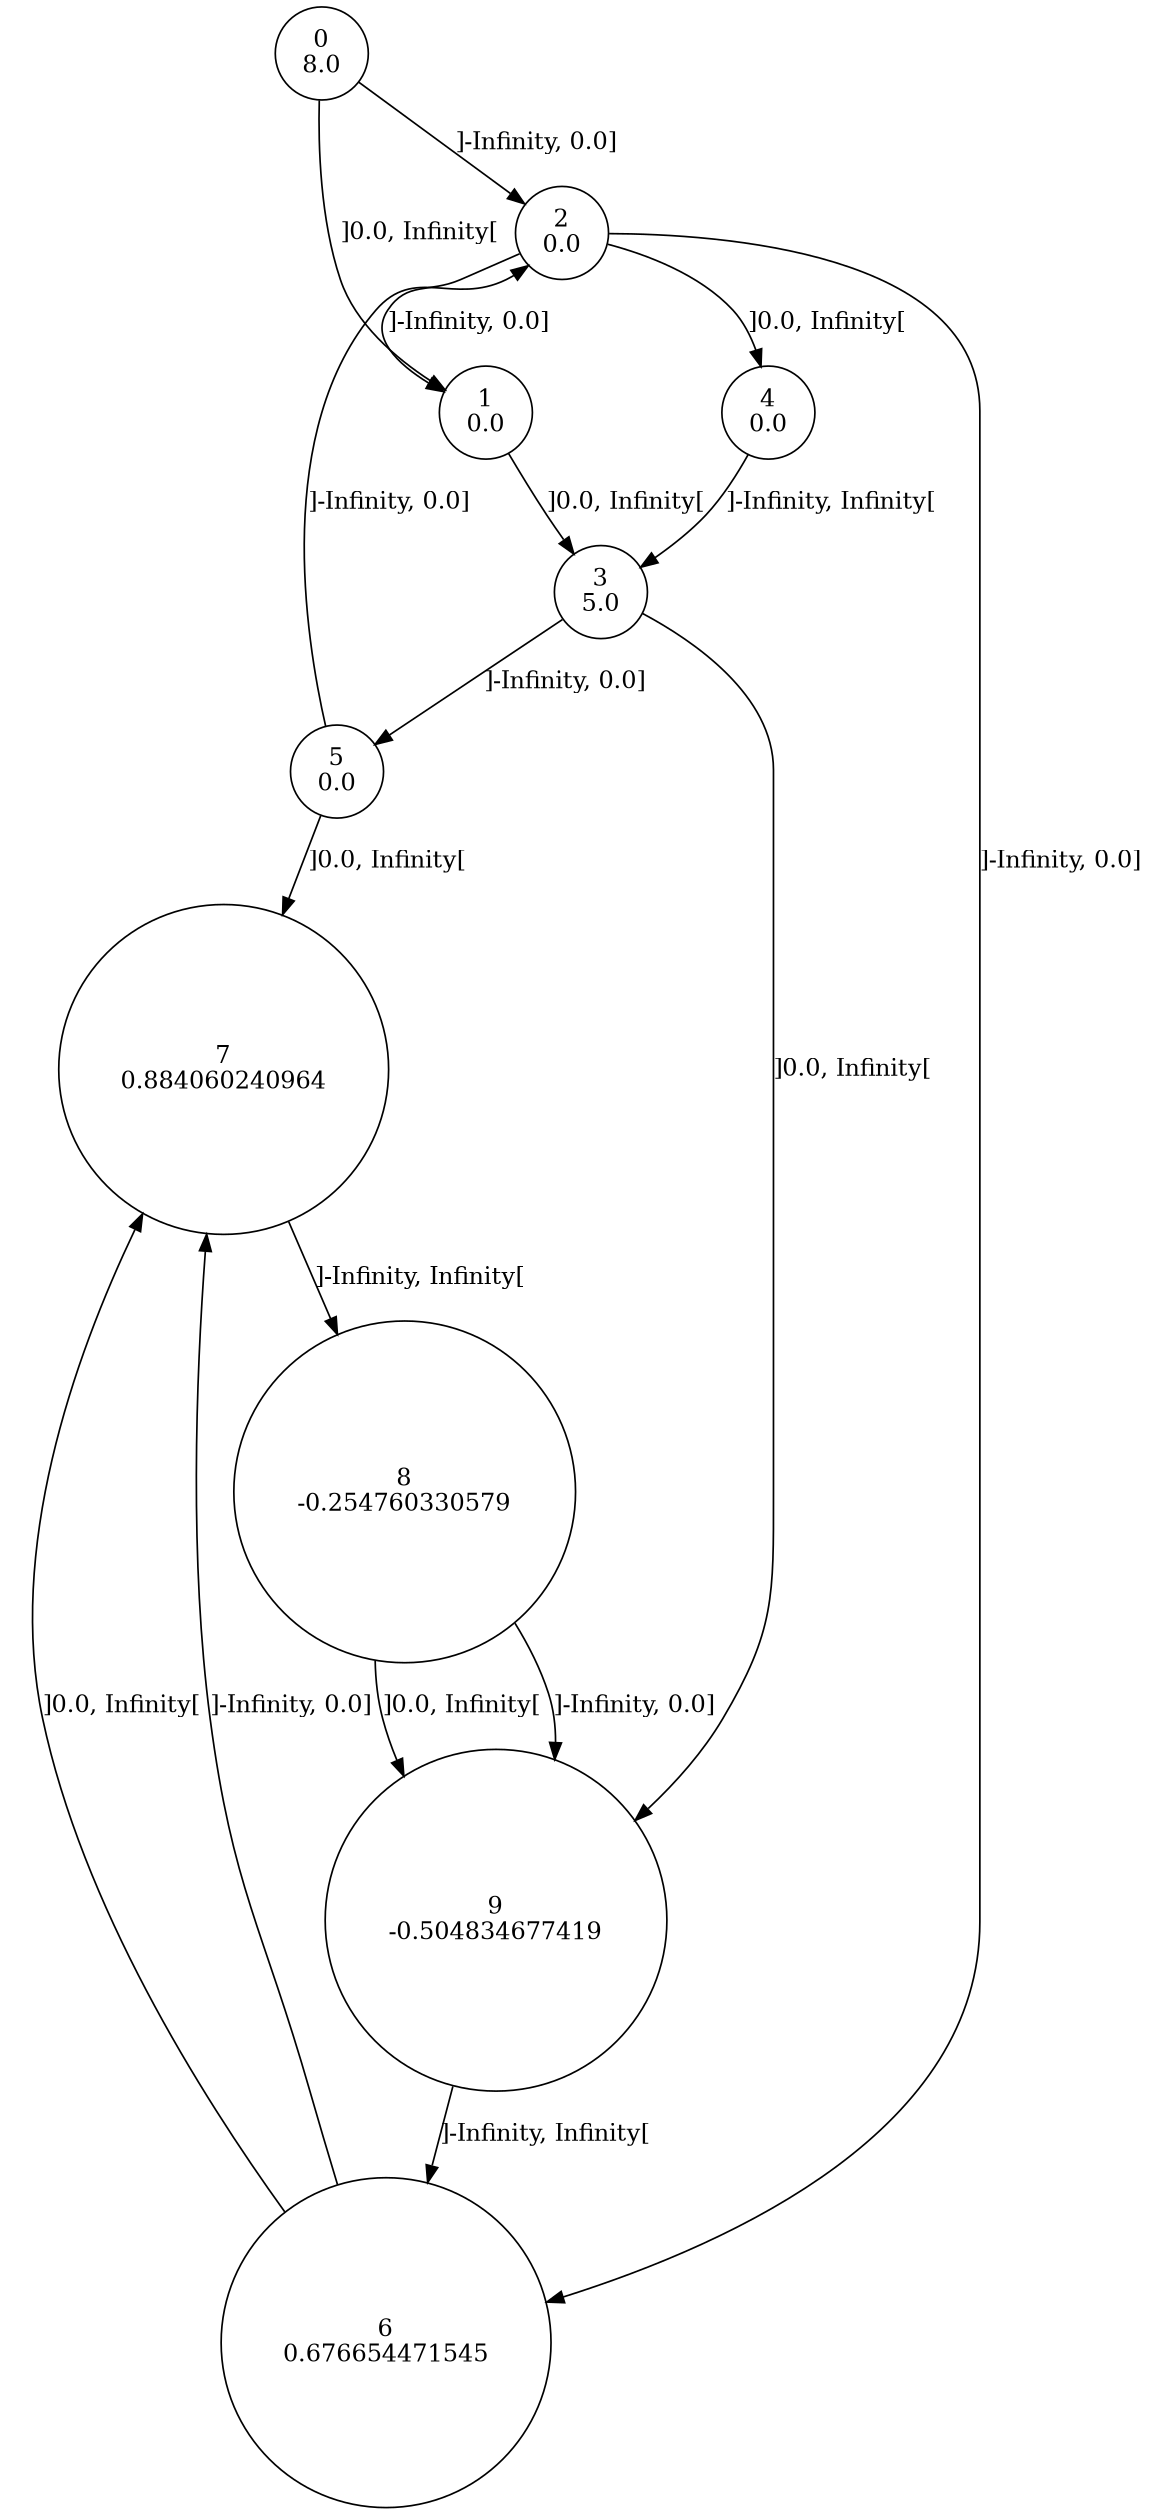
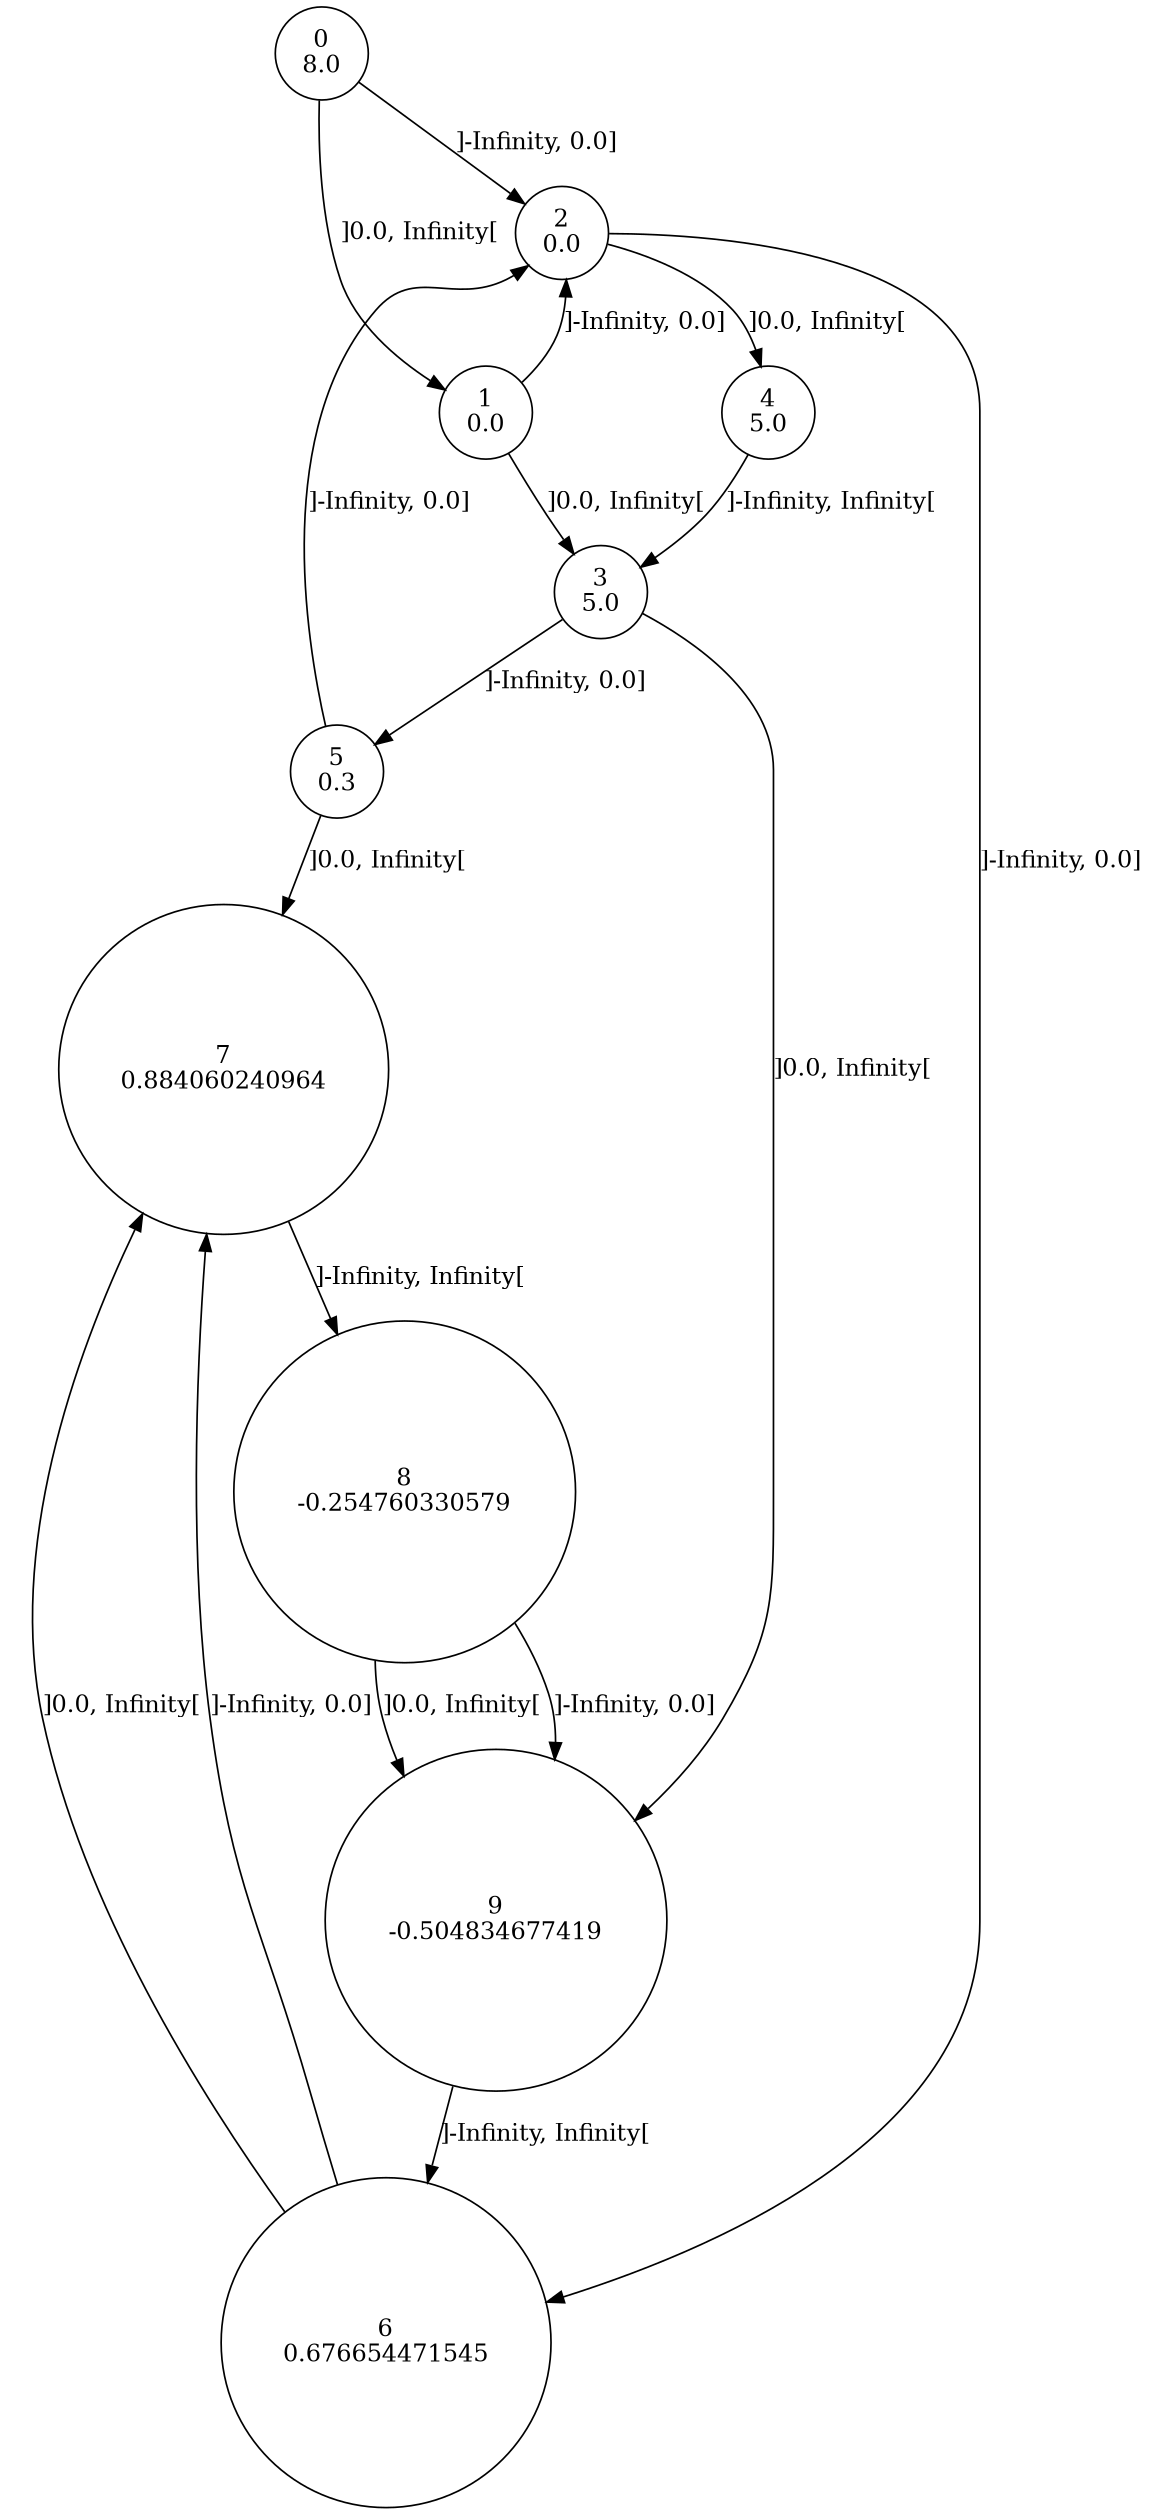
  digraph {
    node [shape=circle]
    n1 [label="0\n8.0"]
    n2 [label="2\n0.0"]
    n3 [label="1\n0.0"]
    n4 [label="6\n0.676654471545"]
-   n5 [label="4\n0.0"]
+   n5 [label="4\n5.0"]
    n6 [label="3\n5.0"]
    n7 [label="7\n0.884060240964"]
-   n8 [label="5\n0.0"]
+   n8 [label="5\n0.3"]
    n9 [label="9\n-0.504834677419"]
    n10 [label="8\n-0.254760330579"]
    n1 -> n2 [label="]-Infinity, 0.0]"]
    n1 -> n3 [label="]0.0, Infinity["]
    n2 -> n4 [label="]-Infinity, 0.0]"]
    n2 -> n5 [label="]0.0, Infinity["]
-   n2 -> n3 [label="]-Infinity, 0.0]"]
+   n3 -> n2 [label="]-Infinity, 0.0]"]
    n3 -> n6 [label="]0.0, Infinity["]
    n4 -> n7 [label="]-Infinity, 0.0]"]
    n4 -> n7 [label="]0.0, Infinity["]
    n5 -> n6 [label="]-Infinity, Infinity["]
    n6 -> n8 [label="]-Infinity, 0.0]"]
    n6 -> n9 [label="]0.0, Infinity["]
    n7 -> n10 [label="]-Infinity, Infinity["]
    n8 -> n2 [label="]-Infinity, 0.0]"]
    n8 -> n7 [label="]0.0, Infinity["]
    n9 -> n4 [label="]-Infinity, Infinity["]
    n10 -> n9 [label="]-Infinity, 0.0]"]
    n10 -> n9 [label="]0.0, Infinity["]
  }
